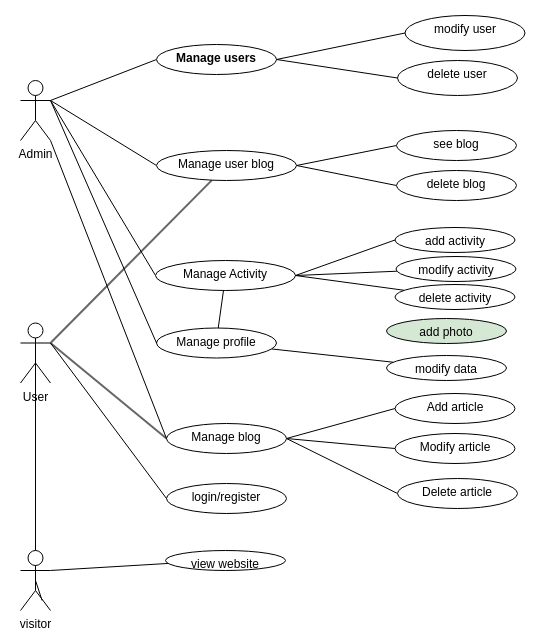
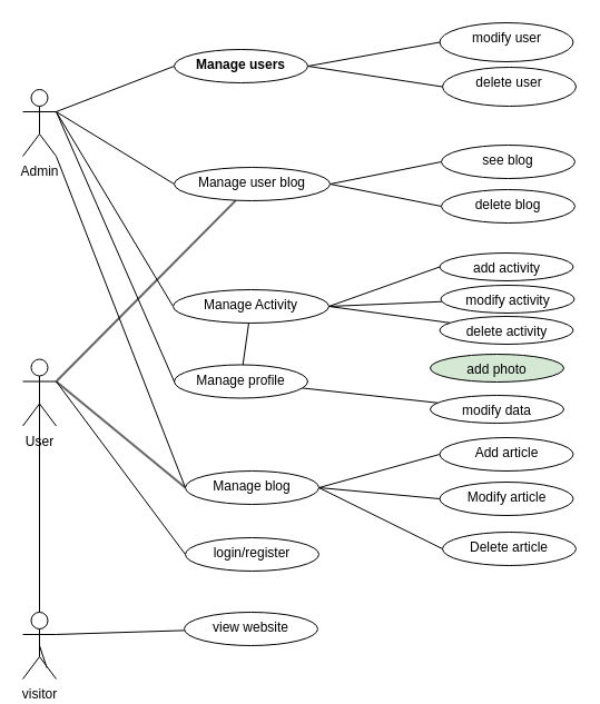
  <mxCell id="0" />
  <mxCell id="1" parent="0" />
  <mxCell id="2" value="" style="edgeStyle=none;html=1;endArrow=none;endFill=0;entryX=0;entryY=0.5;entryDx=0;entryDy=0;exitX=1;exitY=0.333;exitDx=0;exitDy=0;exitPerimeter=0;" parent="1" source="4" target="13" edge="1"><mxGeometry relative="1" as="geometry"><mxPoint x="46" y="100" as="sourcePoint" /></mxGeometry></mxCell>
  <mxCell id="3" value="" style="edgeStyle=none;html=1;endArrow=none;endFill=0;exitX=1;exitY=0.333;exitDx=0;exitDy=0;exitPerimeter=0;entryX=0;entryY=0.5;entryDx=0;entryDy=0;" parent="1" source="4" target="29" edge="1"><mxGeometry relative="1" as="geometry" /></mxCell>
  <mxCell id="4" value="Admin" style="shape=umlActor;verticalLabelPosition=bottom;verticalAlign=top;html=1;outlineConnect=0;" parent="1" vertex="1"><mxGeometry x="20" y="80" width="30" height="60" as="geometry" /></mxCell>
  <mxCell id="5" value="" style="edgeStyle=none;html=1;exitX=1;exitY=0.333;exitDx=0;exitDy=0;exitPerimeter=0;fillColor=#f5f5f5;strokeColor=#666666;strokeWidth=2;endArrow=none;endFill=0;" parent="1" source="9" target="29" edge="1"><mxGeometry relative="1" as="geometry" /></mxCell>
  <mxCell id="6" value="" style="edgeStyle=none;html=1;entryX=0;entryY=0.5;entryDx=0;entryDy=0;exitX=1;exitY=0.333;exitDx=0;exitDy=0;exitPerimeter=0;fillColor=#f5f5f5;strokeColor=#666666;strokeWidth=2;endArrow=none;endFill=0;" parent="1" source="9" target="20" edge="1"><mxGeometry relative="1" as="geometry" /></mxCell>
  <mxCell id="7" value="" style="edgeStyle=none;html=1;endArrow=none;endFill=0;exitX=1;exitY=0.333;exitDx=0;exitDy=0;exitPerimeter=0;entryX=0;entryY=0.5;entryDx=0;entryDy=0;" parent="1" source="9" target="34" edge="1"><mxGeometry relative="1" as="geometry" /></mxCell>
  <mxCell id="8" value="" style="edgeStyle=none;html=1;endArrow=none;endFill=0;entryX=0.5;entryY=0.5;entryDx=0;entryDy=0;entryPerimeter=0;exitX=0.5;exitY=0;exitDx=0;exitDy=0;exitPerimeter=0;" parent="1" source="9" target="37" edge="1"><mxGeometry relative="1" as="geometry"><mxPoint x="35" y="340" as="sourcePoint" /><mxPoint x="35" y="307" as="targetPoint" /></mxGeometry></mxCell>
  <mxCell id="9" value="User" style="shape=umlActor;verticalLabelPosition=bottom;verticalAlign=top;html=1;outlineConnect=0;" parent="1" vertex="1"><mxGeometry x="20" y="322.5" width="30" height="60" as="geometry" /></mxCell>
  <mxCell id="10" value="" style="edgeStyle=none;html=1;endArrow=none;endFill=0;exitX=1;exitY=0.333;exitDx=0;exitDy=0;exitPerimeter=0;" parent="1" source="37" target="35" edge="1"><mxGeometry relative="1" as="geometry"><mxPoint x="50" y="270.243" as="sourcePoint" /></mxGeometry></mxCell>
  <mxCell id="11" value="" style="edgeStyle=none;html=1;endArrow=none;endFill=0;entryX=0;entryY=0.5;entryDx=0;entryDy=0;exitX=1;exitY=0.5;exitDx=0;exitDy=0;" parent="1" source="13" target="24" edge="1"><mxGeometry relative="1" as="geometry" /></mxCell>
  <mxCell id="12" value="" style="edgeStyle=none;html=1;endArrow=none;endFill=0;entryX=0;entryY=0.5;entryDx=0;entryDy=0;exitX=1;exitY=0.5;exitDx=0;exitDy=0;" parent="1" source="13" target="25" edge="1"><mxGeometry relative="1" as="geometry" /></mxCell>
  <mxCell id="13" value="&lt;b&gt;Manage users&lt;/b&gt;" style="ellipse;whiteSpace=wrap;html=1;verticalAlign=top;" parent="1" vertex="1"><mxGeometry x="156" y="44" width="120" height="30" as="geometry" /></mxCell>
  <mxCell id="14" value="" style="edgeStyle=none;html=1;endArrow=none;endFill=0;" parent="1" source="16" target="39" edge="1"><mxGeometry relative="1" as="geometry" /></mxCell>
  <mxCell id="15" value="" style="edgeStyle=none;html=1;endArrow=none;endFill=0;" parent="1" source="16" target="33" edge="1"><mxGeometry relative="1" as="geometry" /></mxCell>
  <mxCell id="16" value="Manage profile" style="ellipse;whiteSpace=wrap;html=1;verticalAlign=top;" parent="1" vertex="1"><mxGeometry x="156" y="327.5" width="120" height="30" as="geometry" /></mxCell>
  <mxCell id="17" value="" style="edgeStyle=none;html=1;entryX=0;entryY=0.5;entryDx=0;entryDy=0;exitX=1;exitY=0.5;exitDx=0;exitDy=0;endArrow=none;endFill=0;" parent="1" source="20" target="21" edge="1"><mxGeometry relative="1" as="geometry" /></mxCell>
  <mxCell id="18" value="" style="edgeStyle=none;html=1;exitX=1;exitY=0.5;exitDx=0;exitDy=0;entryX=0;entryY=0.5;entryDx=0;entryDy=0;endArrow=none;endFill=0;" parent="1" source="20" target="22" edge="1"><mxGeometry relative="1" as="geometry" /></mxCell>
  <mxCell id="19" value="" style="edgeStyle=none;html=1;entryX=0;entryY=0.5;entryDx=0;entryDy=0;exitX=1;exitY=0.5;exitDx=0;exitDy=0;endArrow=none;endFill=0;" parent="1" source="20" target="23" edge="1"><mxGeometry relative="1" as="geometry" /></mxCell>
  <mxCell id="20" value="Manage blog" style="ellipse;whiteSpace=wrap;html=1;verticalAlign=top;" parent="1" vertex="1"><mxGeometry x="166" y="423" width="120" height="30" as="geometry" /></mxCell>
  <mxCell id="21" value="Add article" style="ellipse;whiteSpace=wrap;html=1;verticalAlign=top;" parent="1" vertex="1"><mxGeometry x="394.5" y="393" width="120" height="30" as="geometry" /></mxCell>
  <mxCell id="22" value="Modify article" style="ellipse;whiteSpace=wrap;html=1;verticalAlign=top;" parent="1" vertex="1"><mxGeometry x="394.5" y="433" width="120" height="30" as="geometry" /></mxCell>
  <mxCell id="23" value="Delete article" style="ellipse;whiteSpace=wrap;html=1;verticalAlign=top;" parent="1" vertex="1"><mxGeometry x="397" y="478" width="120" height="30" as="geometry" /></mxCell>
- <mxCell id="24" value="modify user" style="ellipse;whiteSpace=wrap;html=1;verticalAlign=top;" parent="1" vertex="1"><mxGeometry x="404.5" y="15" width="120" height="35" as="geometry" /></mxCell>
+ <mxCell id="24" value="modify user" style="ellipse;whiteSpace=wrap;html=1;verticalAlign=top;" parent="1" vertex="1"><mxGeometry x="394.5" y="20" width="120" height="35" as="geometry" /></mxCell>
  <mxCell id="25" value="delete user" style="ellipse;whiteSpace=wrap;html=1;verticalAlign=top;" parent="1" vertex="1"><mxGeometry x="397" y="60" width="120" height="35" as="geometry" /></mxCell>
  <mxCell id="26" value="" style="edgeStyle=none;html=1;endArrow=none;endFill=0;entryX=0;entryY=0.5;entryDx=0;entryDy=0;exitX=1;exitY=0.5;exitDx=0;exitDy=0;" parent="1" source="29" target="30" edge="1"><mxGeometry relative="1" as="geometry" /></mxCell>
  <mxCell id="27" value="" style="edgeStyle=none;html=1;endArrow=none;endFill=0;exitX=1;exitY=0.5;exitDx=0;exitDy=0;entryX=0;entryY=0.5;entryDx=0;entryDy=0;" parent="1" source="29" target="31" edge="1"><mxGeometry relative="1" as="geometry" /></mxCell>
  <mxCell id="28" value="" style="edgeStyle=none;html=1;exitX=1;exitY=0.333;exitDx=0;exitDy=0;exitPerimeter=0;entryX=0;entryY=0.5;entryDx=0;entryDy=0;endArrow=none;endFill=0;" edge="1" parent="1" source="4" target="39"><mxGeometry relative="1" as="geometry" /></mxCell>
  <mxCell id="29" value="Manage user blog" style="ellipse;whiteSpace=wrap;html=1;verticalAlign=top;" parent="1" vertex="1"><mxGeometry x="156" y="150" width="140" height="30" as="geometry" /></mxCell>
  <mxCell id="30" value="see blog" style="ellipse;whiteSpace=wrap;html=1;verticalAlign=top;" parent="1" vertex="1"><mxGeometry x="396" y="130" width="120" height="30" as="geometry" /></mxCell>
  <mxCell id="31" value="delete blog" style="ellipse;whiteSpace=wrap;html=1;verticalAlign=top;" parent="1" vertex="1"><mxGeometry x="396" y="170" width="120" height="30" as="geometry" /></mxCell>
  <mxCell id="32" value="add photo" style="ellipse;whiteSpace=wrap;html=1;verticalAlign=top;fillColor=#d5e8d4;" parent="1" vertex="1"><mxGeometry x="386" y="318" width="120" height="25" as="geometry" /></mxCell>
  <mxCell id="33" value="modify data" style="ellipse;whiteSpace=wrap;html=1;verticalAlign=top;" parent="1" vertex="1"><mxGeometry x="386" y="355" width="120" height="25" as="geometry" /></mxCell>
  <mxCell id="34" value="login/register" style="ellipse;whiteSpace=wrap;html=1;verticalAlign=top;" parent="1" vertex="1"><mxGeometry x="166" y="483" width="120" height="30" as="geometry" /></mxCell>
- <mxCell id="35" value="view website" style="ellipse;whiteSpace=wrap;html=1;verticalAlign=top;" parent="1" vertex="1"><mxGeometry x="165" y="550" width="120" height="20" as="geometry" /></mxCell>
+ <mxCell id="35" value="view website" style="ellipse;whiteSpace=wrap;html=1;verticalAlign=top;" parent="1" vertex="1"><mxGeometry x="165" y="550" width="120" height="30" as="geometry" /></mxCell>
  <mxCell id="36" style="edgeStyle=none;html=1;exitX=0.5;exitY=0.5;exitDx=0;exitDy=0;exitPerimeter=0;endArrow=none;endFill=0;" edge="1" parent="1" source="37"><mxGeometry relative="1" as="geometry"><mxPoint x="41.636" y="600" as="targetPoint" /></mxGeometry></mxCell>
  <mxCell id="37" value="visitor" style="shape=umlActor;verticalLabelPosition=bottom;verticalAlign=top;html=1;outlineConnect=0;" parent="1" vertex="1"><mxGeometry x="20" y="550" width="30" height="60" as="geometry" /></mxCell>
  <mxCell id="38" value="" style="edgeStyle=none;html=1;endArrow=none;endFill=0;entryX=0;entryY=0.5;entryDx=0;entryDy=0;exitX=1;exitY=0.5;exitDx=0;exitDy=0;" edge="1" parent="1" source="39" target="40"><mxGeometry relative="1" as="geometry" /></mxCell>
  <mxCell id="39" value="Manage Activity" style="ellipse;whiteSpace=wrap;html=1;verticalAlign=top;" vertex="1" parent="1"><mxGeometry x="155" y="260" width="140" height="30" as="geometry" /></mxCell>
  <mxCell id="40" value="add activity" style="ellipse;whiteSpace=wrap;html=1;verticalAlign=top;" vertex="1" parent="1"><mxGeometry x="394.5" y="227" width="120" height="25" as="geometry" /></mxCell>
  <mxCell id="41" value="" style="edgeStyle=none;html=1;endArrow=none;endFill=0;entryX=1;entryY=0.5;entryDx=0;entryDy=0;" edge="1" parent="1" source="42" target="39"><mxGeometry relative="1" as="geometry"><mxPoint x="296" y="290" as="targetPoint" /></mxGeometry></mxCell>
  <mxCell id="42" value="modify activity" style="ellipse;whiteSpace=wrap;html=1;verticalAlign=top;" vertex="1" parent="1"><mxGeometry x="395.5" y="256" width="120" height="25" as="geometry" /></mxCell>
  <mxCell id="43" value="" style="edgeStyle=none;html=1;endArrow=none;endFill=0;entryX=1;entryY=0.5;entryDx=0;entryDy=0;" edge="1" parent="1" source="44" target="39"><mxGeometry relative="1" as="geometry" /></mxCell>
  <mxCell id="44" value="delete activity" style="ellipse;whiteSpace=wrap;html=1;verticalAlign=top;" vertex="1" parent="1"><mxGeometry x="394.5" y="284" width="120" height="25" as="geometry" /></mxCell>
  <mxCell id="45" value="" style="edgeStyle=none;html=1;exitX=1;exitY=0.333;exitDx=0;exitDy=0;exitPerimeter=0;entryX=0;entryY=0.5;entryDx=0;entryDy=0;endArrow=none;endFill=0;" edge="1" parent="1" source="4" target="16"><mxGeometry relative="1" as="geometry"><mxPoint x="50" y="134" as="sourcePoint" /><mxPoint x="155" y="309" as="targetPoint" /></mxGeometry></mxCell>
  <mxCell id="46" value="" style="edgeStyle=none;html=1;entryX=0;entryY=0.5;entryDx=0;entryDy=0;endArrow=none;endFill=0;exitX=1;exitY=1;exitDx=0;exitDy=0;exitPerimeter=0;" edge="1" parent="1" source="4" target="20"><mxGeometry relative="1" as="geometry"><mxPoint x="56" y="100" as="sourcePoint" /><mxPoint x="175" y="295" as="targetPoint" /></mxGeometry></mxCell>
